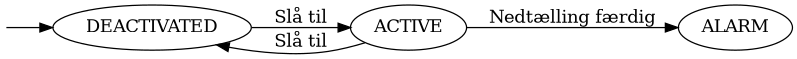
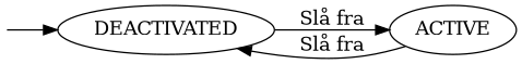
  digraph {
    rankdir=LR
    "" [height=0 margin=0 shape=none width=0]
    DEACTIVATED
    ACTIVE
-   ALARM
    "" -> DEACTIVATED
-   DEACTIVATED -> ACTIVE [label="Slå til"]
-   ACTIVE -> DEACTIVATED [label="Slå til"]
-   ACTIVE -> ALARM [label="Nedtælling færdig"]
+   DEACTIVATED -> ACTIVE [label="Slå fra"]
+   ACTIVE -> DEACTIVATED [label="Slå fra"]
  }
